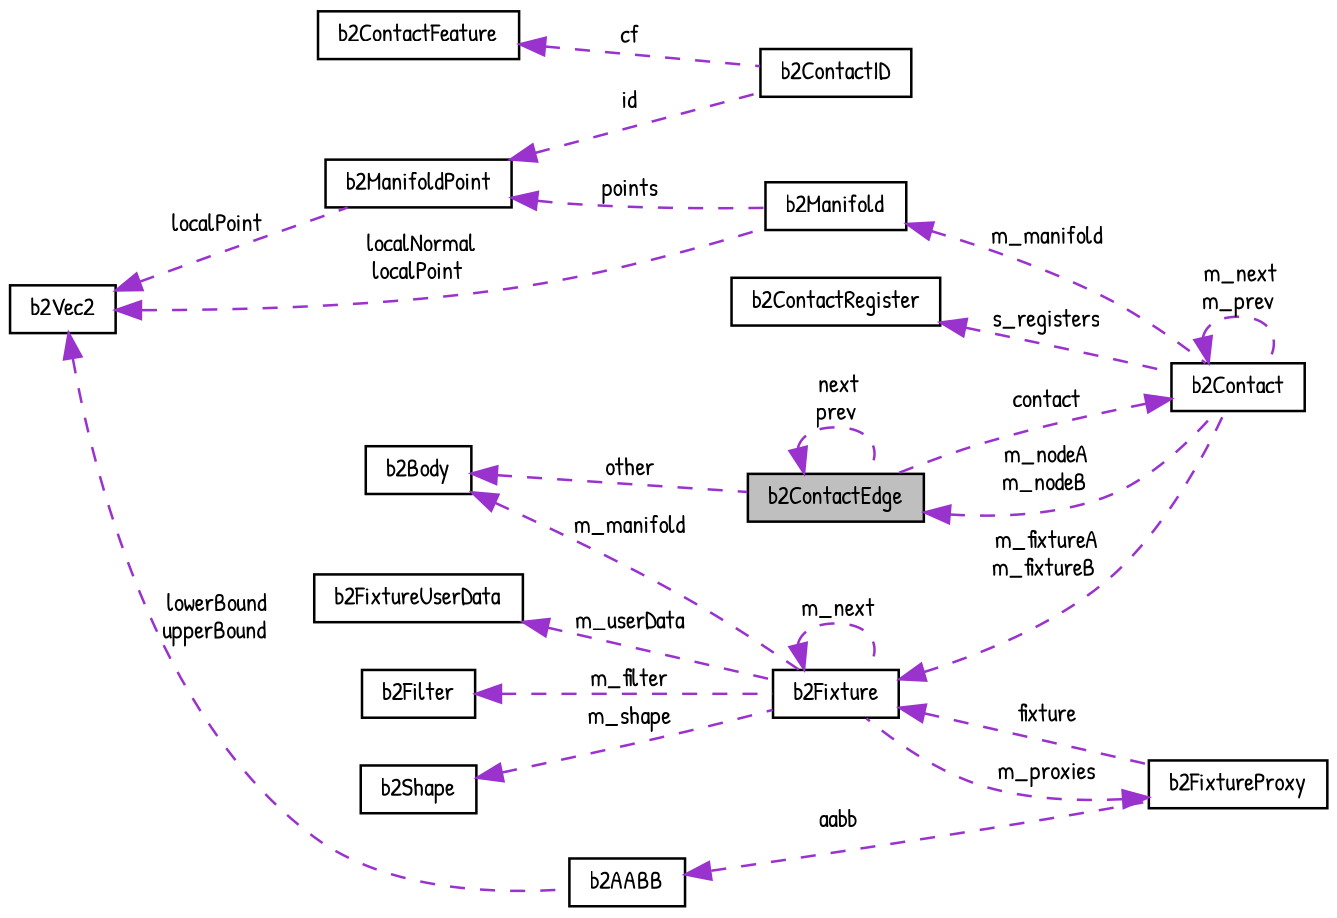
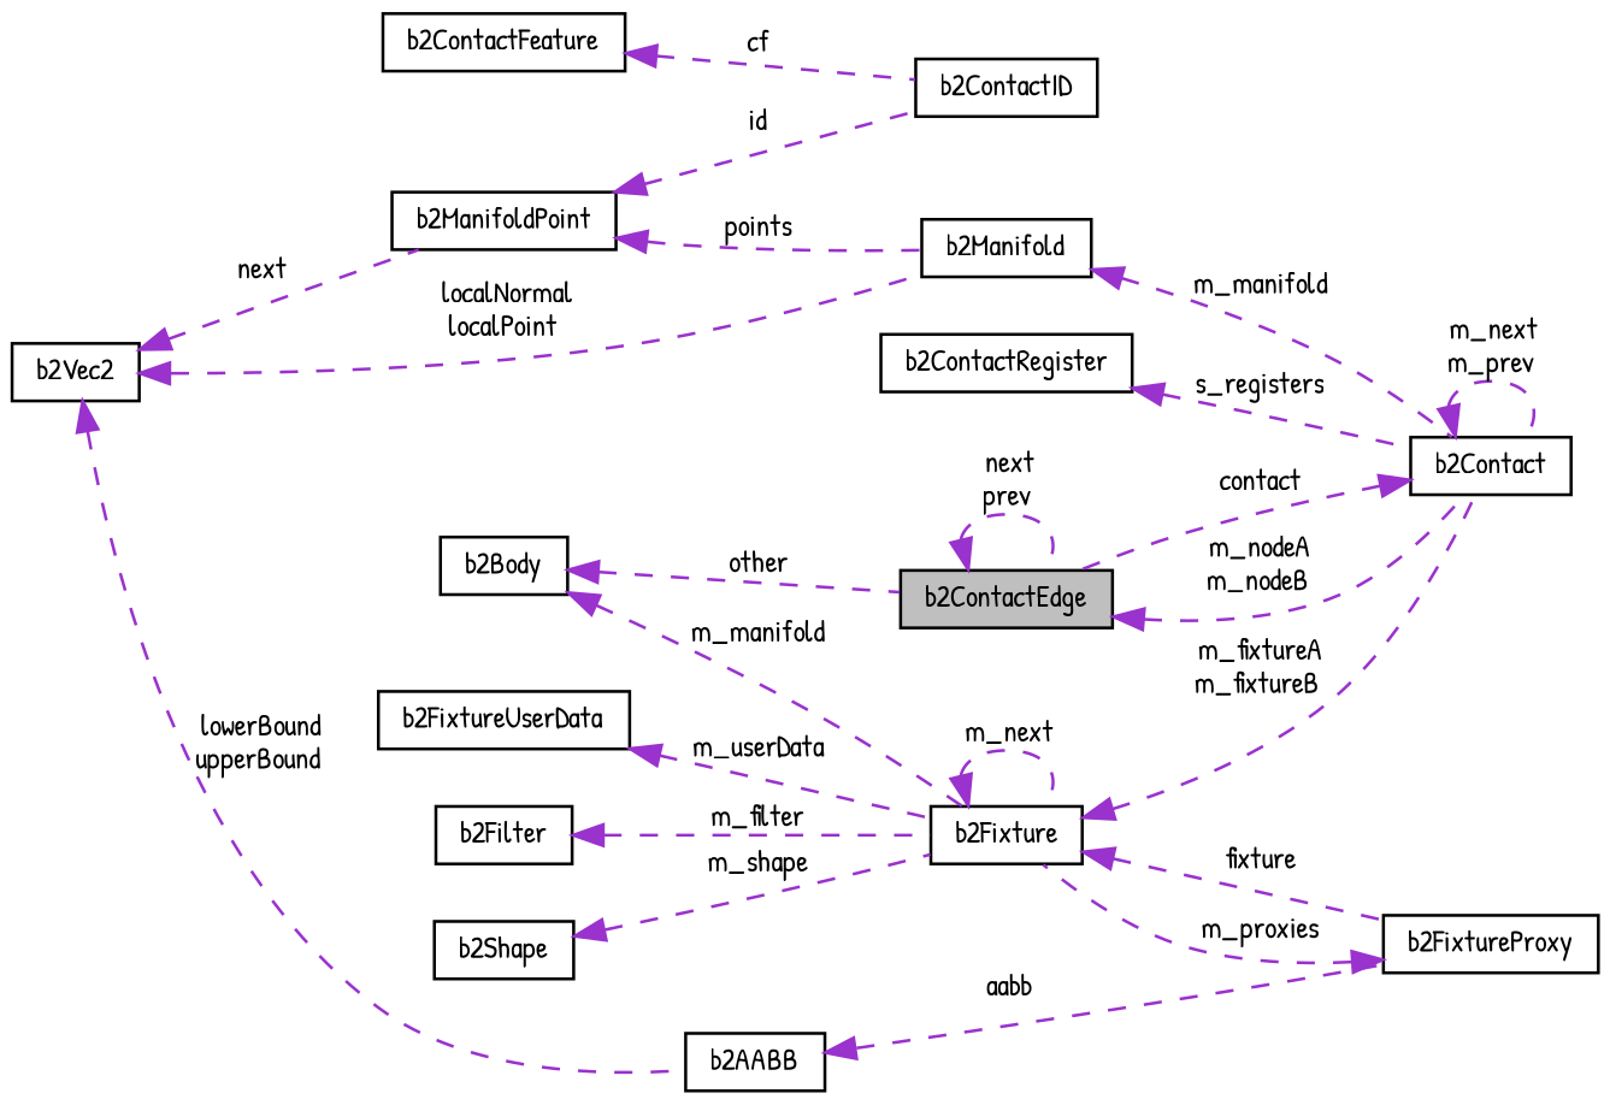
  digraph {
    fontname="Patrick Hand"
    rankdir=LR
    node [color=black fillcolor=white fontname="Patrick Hand" fontsize=10 shape=record style=filled]
    edge [color=darkorchid3 dir=back fontname="Patrick Hand" fontsize=10 labelfontname=Helvetica labelfontsize=10 style=dashed]
    n1 [fillcolor=grey75 fontcolor=black height=0.2 label=b2ContactEdge width=0.4]
    n2 [height=0.2 label=b2Contact width=0.4]
    n3 [height=0.2 label=b2Body width=0.4]
    n4 [height=0.2 label=b2Fixture width=0.4]
    n5 [height=0.2 label=b2FixtureProxy width=0.4]
    n6 [height=0.2 label=b2ContactRegister width=0.4]
    n7 [height=0.2 label=b2Manifold width=0.4]
    n8 [height=0.2 label=b2Vec2 width=0.4]
    n9 [height=0.2 label=b2ManifoldPoint width=0.4]
    n10 [height=0.2 label=b2AABB width=0.4]
    n11 [height=0.2 label=b2ContactID width=0.4]
    n12 [height=0.2 label=b2ContactFeature width=0.4]
    n13 [height=0.2 label=b2Shape width=0.4]
    n14 [height=0.2 label=b2FixtureUserData width=0.4]
    n15 [height=0.2 label=b2Filter width=0.4]
    n1 -> n1 [label=" next\nprev"]
    n1 -> n2 [label=" m_nodeA\nm_nodeB"]
    n2 -> n1 [label=" contact"]
    n2 -> n2 [label=" m_next\nm_prev"]
    n3 -> n1 [label=" other"]
    n3 -> n4 [label=" m_manifold"]
    n4 -> n2 [label=" m_fixtureA\nm_fixtureB"]
    n4 -> n4 [label=" m_next"]
    n4 -> n5 [label=" fixture"]
    n5 -> n4 [label=" m_proxies"]
    n6 -> n2 [label=" s_registers"]
    n7 -> n2 [label=" m_manifold"]
    n8 -> n7 [label=" localNormal\nlocalPoint"]
-   n8 -> n9 [label=" localPoint"]
+   n8 -> n9 [label=" next"]
    n8 -> n10 [label=" lowerBound\nupperBound"]
    n9 -> n7 [label=" points"]
    n9 -> n11 [label=" id"]
    n10 -> n5 [label=" aabb"]
    n12 -> n11 [label=" cf"]
    n13 -> n4 [label=" m_shape"]
    n14 -> n4 [label=" m_userData"]
    n15 -> n4 [label=" m_filter"]
  }
